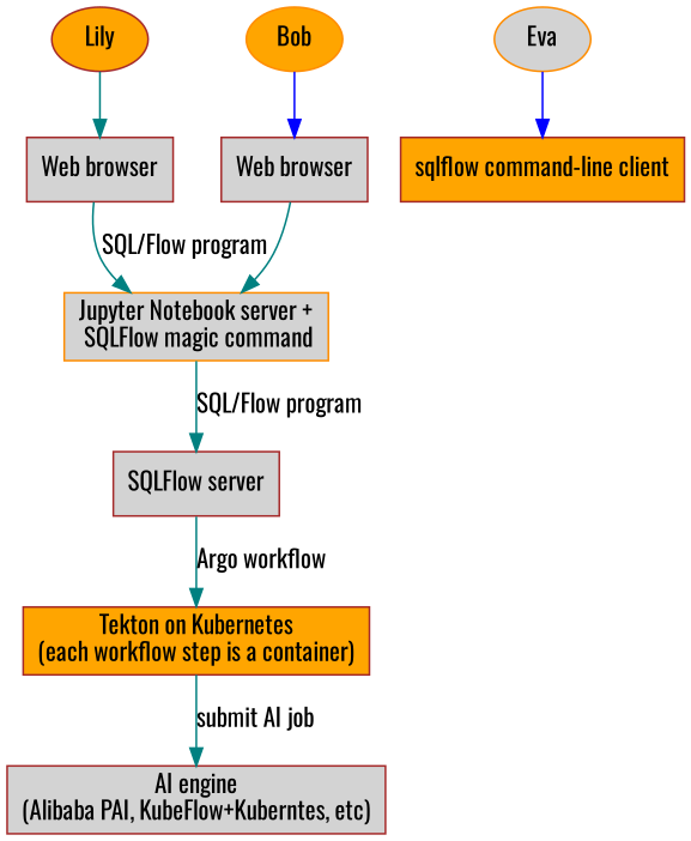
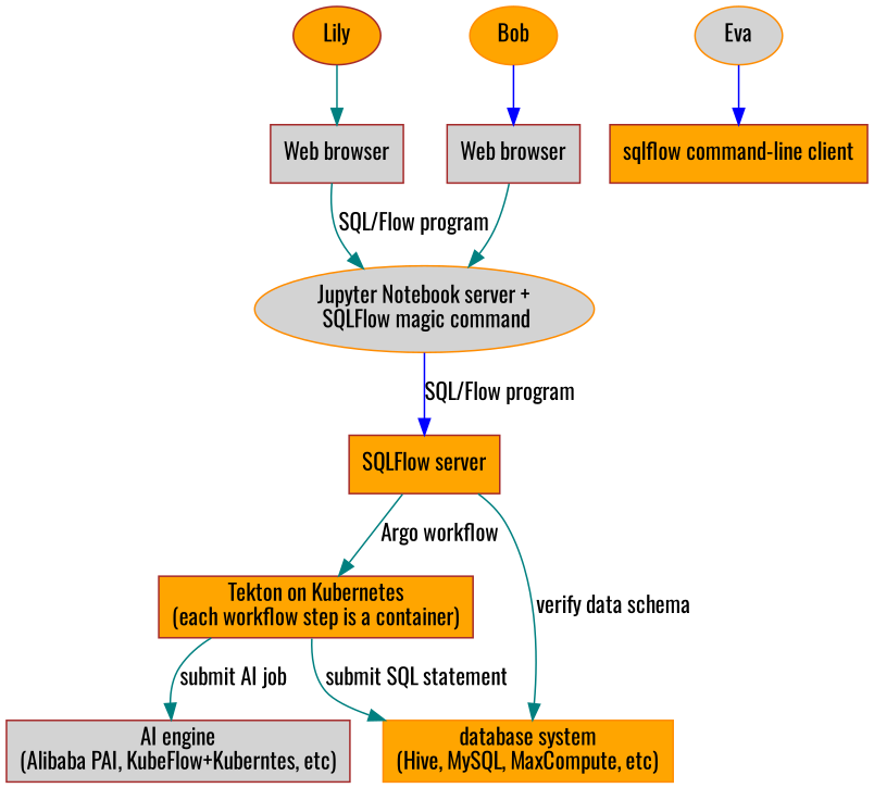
  digraph {
    fontname=Oswald
    node [color=brown fillcolor=lightgrey fontname=Oswald shape=box style=filled]
    edge [color=teal fontname=Oswald]
    n1 [fillcolor=orange label=Lily shape=oval]
    n2 [color=darkorange fillcolor=orange label=Bob shape=oval]
    n3 [color=darkorange label=Eva shape=oval]
    n4 [label="Web browser"]
    n5 [label="Web browser"]
    n6 [fillcolor=orange label="sqlflow command-line client"]
-   n7 [color=darkorange label="Jupyter Notebook server +\n SQLFlow magic command"]
-   n8 [label="SQLFlow server"]
+   n7 [color=darkorange label="Jupyter Notebook server +\n SQLFlow magic command" shape=ellipse]
+   n8 [fillcolor=orange label="SQLFlow server"]
    n9 [fillcolor=orange label="Tekton on Kubernetes\n(each workflow step is a container)"]
+   n10 [color=darkorange fillcolor=orange label="database system\n(Hive, MySQL, MaxCompute, etc)"]
    n11 [label="AI engine\n(Alibaba PAI, KubeFlow+Kuberntes, etc)"]
    subgraph sub_1 {
      rank=same
      n1
      n2
      n3
    }
    subgraph sub_2 {
      rank=same
      n4
      n5
      n6
    }
    n1 -> n4
    n2 -> n5 [color=blue]
    n3 -> n6 [color=blue]
    n4 -> n7 [label="SQL/Flow program"]
    n5 -> n7
-   n7 -> n8 [label="SQL/Flow program"]
+   n7 -> n8 [color=blue label="SQL/Flow program"]
    n8 -> n9 [label="Argo workflow"]
+   n8 -> n10 [label="verify data schema"]
+   n9 -> n10 [label="submit SQL statement"]
    n9 -> n11 [label="submit AI job"]
  }
